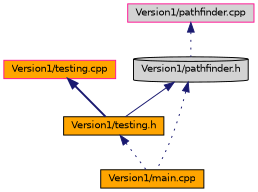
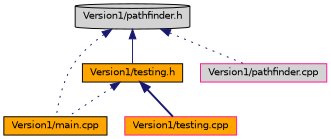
  digraph {
    node [color=black fillcolor=orange fontname=Helvetica fontsize=10 shape=box style=filled]
    edge [color=midnightblue dir=back fontname=Helvetica fontsize=10 labelfontname=Helvetica labelfontsize=10 style=dotted]
    n1 [fontcolor=black height=0.2 label="Version1/testing.h" width=0.4]
    n2 [height=0.2 label="Version1/main.cpp" width=0.4]
    n3 [color=deeppink height=0.2 label="Version1/testing.cpp" width=0.4]
    n4 [fillcolor=lightgrey height=0.2 label="Version1/pathfinder.h" shape=cylinder width=0.4]
    n5 [color=deeppink fillcolor=lightgrey height=0.2 label="Version1/pathfinder.cpp" width=0.4]
    n1 -> n2
-   n3 -> n1 [style=bold]
+   n1 -> n3 [style=bold]
    n4 -> n1 [style=solid]
    n4 -> n2
-   n5 -> n4
+   n4 -> n5
  }
